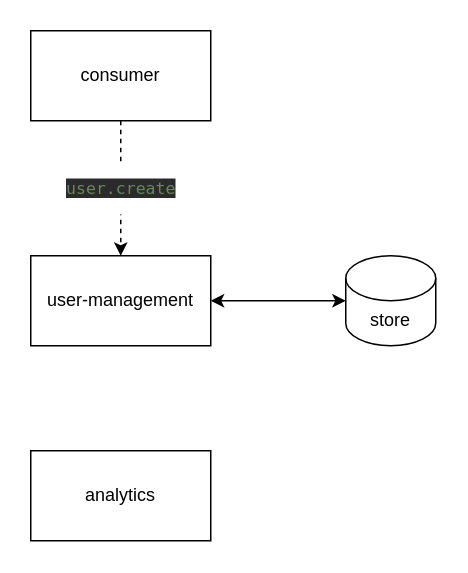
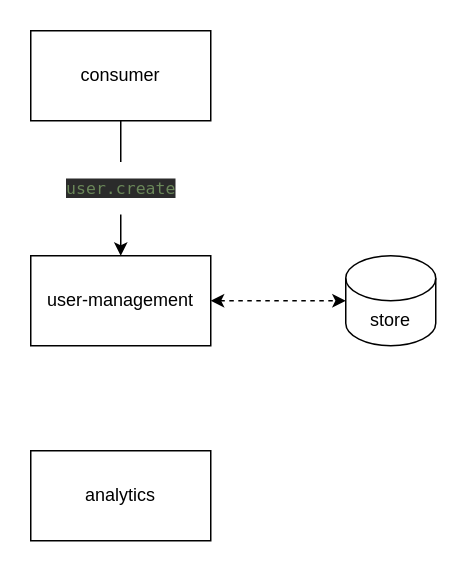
  <mxCell id="0" />
  <mxCell id="1" parent="0" />
- <mxCell id="2" value="&lt;pre style=&quot;background-color: #2b2b2b ; color: #a9b7c6 ; font-family: &amp;#34;jetbrains mono&amp;#34; , monospace ; font-size: 9 8pt&quot;&gt;&lt;span style=&quot;color: #6a8759&quot;&gt;user.create&lt;/span&gt;&lt;/pre&gt;" style="edgeStyle=orthogonalEdgeStyle;rounded=0;orthogonalLoop=1;jettySize=auto;html=1;dashed=1;" parent="1" source="3" target="5" edge="1"><mxGeometry relative="1" as="geometry" /></mxCell>
+ <mxCell id="2" value="&lt;pre style=&quot;background-color: #2b2b2b ; color: #a9b7c6 ; font-family: &amp;#34;jetbrains mono&amp;#34; , monospace ; font-size: 9 8pt&quot;&gt;&lt;span style=&quot;color: #6a8759&quot;&gt;user.create&lt;/span&gt;&lt;/pre&gt;" style="edgeStyle=orthogonalEdgeStyle;rounded=0;orthogonalLoop=1;jettySize=auto;html=1;" parent="1" source="3" target="5" edge="1"><mxGeometry relative="1" as="geometry" /></mxCell>
  <mxCell id="3" value="consumer" style="rounded=0;whiteSpace=wrap;html=1;" parent="1" vertex="1"><mxGeometry x="20" y="20" width="120" height="60" as="geometry" /></mxCell>
- <mxCell id="4" style="edgeStyle=orthogonalEdgeStyle;rounded=0;orthogonalLoop=1;jettySize=auto;html=1;entryX=0;entryY=0.5;entryDx=0;entryDy=0;entryPerimeter=0;startArrow=classic;startFill=1;" edge="1" parent="1" source="5" target="7"><mxGeometry relative="1" as="geometry" /></mxCell>
+ <mxCell id="4" style="edgeStyle=orthogonalEdgeStyle;rounded=0;orthogonalLoop=1;jettySize=auto;html=1;entryX=0;entryY=0.5;entryDx=0;entryDy=0;entryPerimeter=0;startArrow=classic;startFill=1;dashed=1;" edge="1" parent="1" source="5" target="7"><mxGeometry relative="1" as="geometry" /></mxCell>
  <mxCell id="5" value="user-management" style="rounded=0;whiteSpace=wrap;html=1;" parent="1" vertex="1"><mxGeometry x="20" y="170" width="120" height="60" as="geometry" /></mxCell>
  <mxCell id="6" value="analytics" style="rounded=0;whiteSpace=wrap;html=1;" parent="1" vertex="1"><mxGeometry x="20" y="300" width="120" height="60" as="geometry" /></mxCell>
  <mxCell id="7" value="store" style="shape=cylinder3;whiteSpace=wrap;html=1;boundedLbl=1;backgroundOutline=1;size=15;" vertex="1" parent="1"><mxGeometry x="230" y="170" width="60" height="60" as="geometry" /></mxCell>
